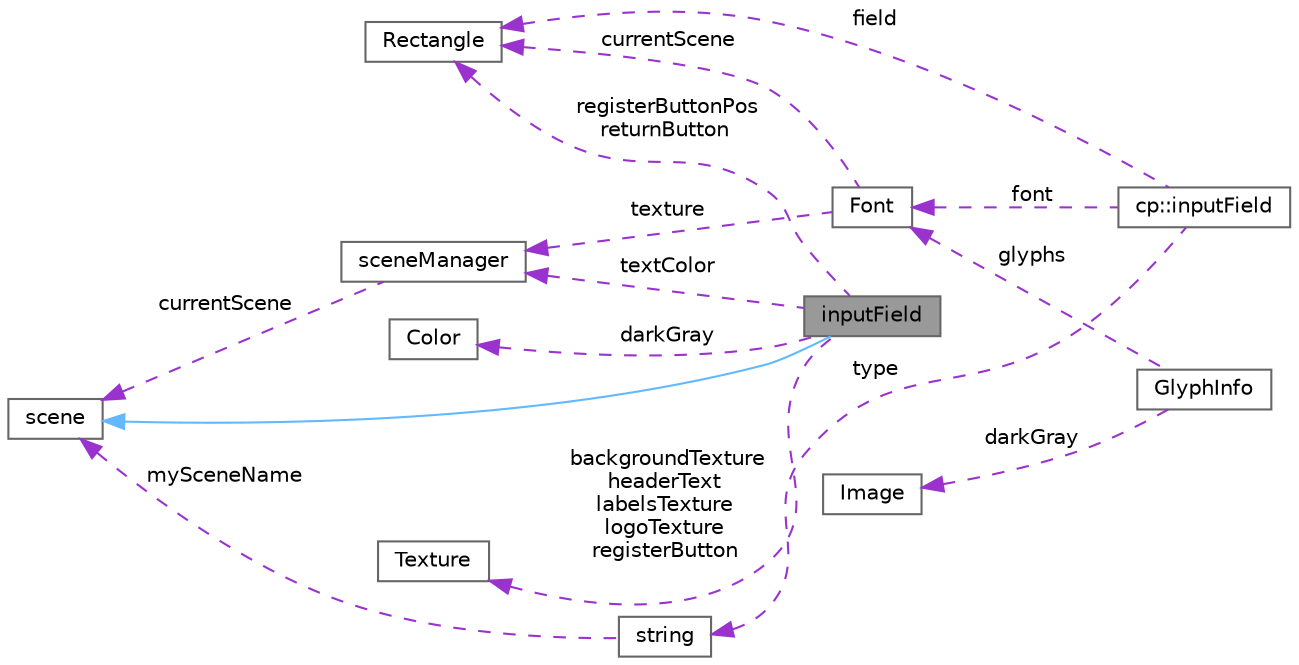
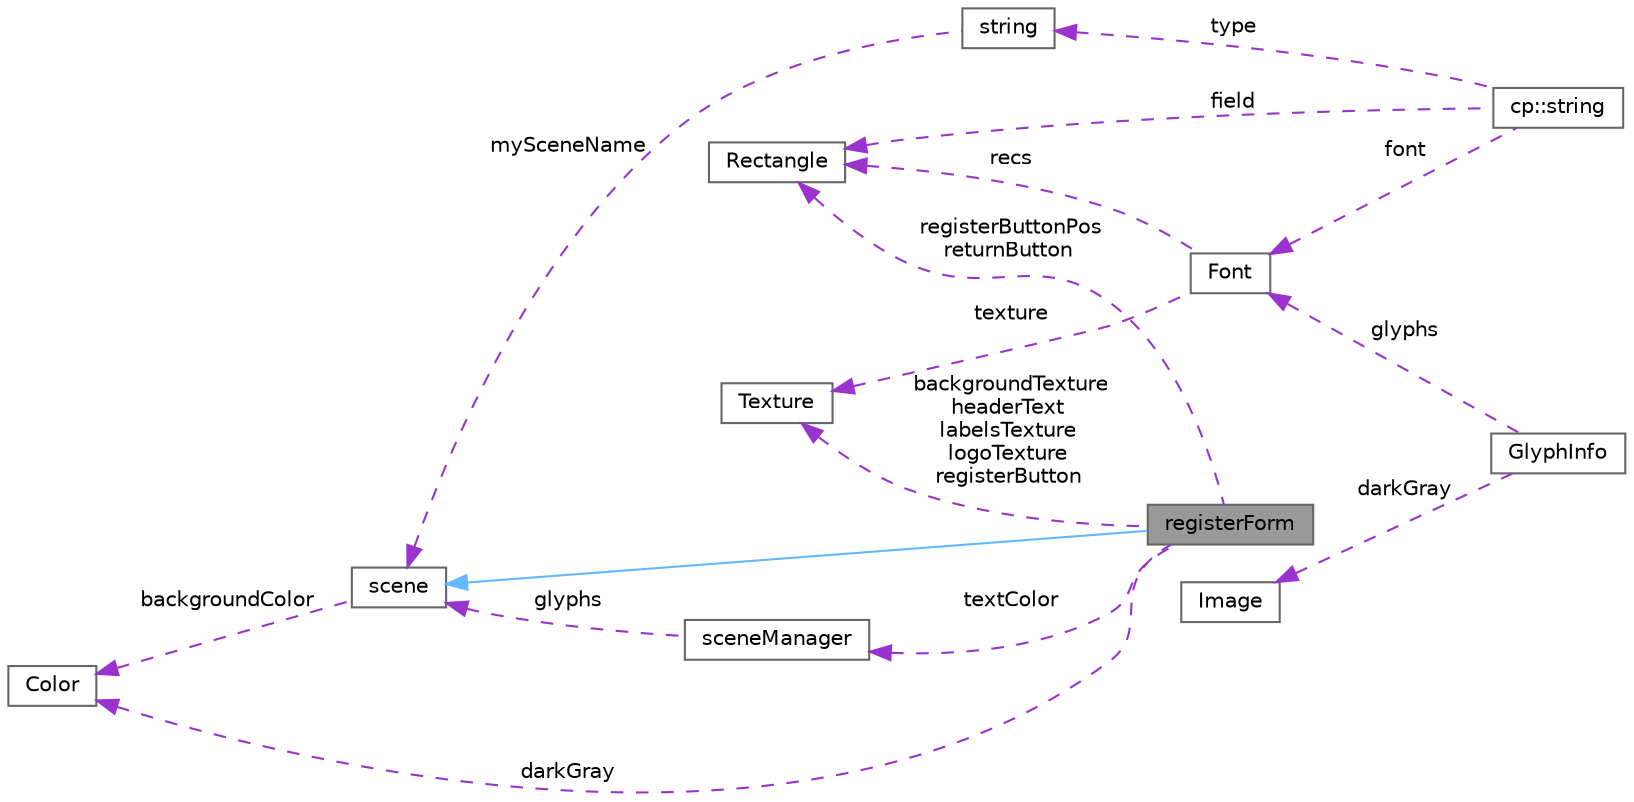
  digraph {
    rankdir=LR
    node [color=gray40 fillcolor=white fontname=Helvetica fontsize=10 shape=box style=filled]
    edge [color=darkorchid3 dir=back fontname=Helvetica fontsize=10 labelfontname=Helvetica labelfontsize=10 style=dashed]
-   n1 [fillcolor=grey60 fontcolor=black height=0.2 label=inputField width=0.4]
+   n1 [fillcolor=grey60 fontcolor=black height=0.2 label=registerForm width=0.4]
    n2 [height=0.2 label=scene width=0.4]
    n3 [height=0.2 label=sceneManager width=0.4]
    n4 [height=0.2 label=string width=0.4]
-   n5 [height=0.2 label="cp::inputField" width=0.4]
+   n5 [height=0.2 label="cp::string" width=0.4]
    n6 [height=0.2 label=Color width=0.4]
    n7 [height=0.2 label=Rectangle width=0.4]
    n8 [height=0.2 label=Font width=0.4]
    n9 [height=0.2 label=GlyphInfo width=0.4]
    n10 [height=0.2 label=Texture width=0.4]
    n11 [height=0.2 label=Image width=0.4]
    n2 -> n1 [color=steelblue1 style=solid]
-   n2 -> n3 [label=" currentScene"]
+   n2 -> n3 [label=" glyphs"]
    n2 -> n4 [label=" mySceneName"]
    n3 -> n1 [label=" textColor"]
    n4 -> n5 [label=" type"]
    n6 -> n1 [label=" darkGray"]
+   n6 -> n2 [label=" backgroundColor"]
    n7 -> n1 [label=" registerButtonPos\nreturnButton"]
    n7 -> n5 [label=" field"]
-   n7 -> n8 [label=" currentScene"]
+   n7 -> n8 [label=" recs"]
    n8 -> n5 [label=" font"]
    n8 -> n9 [label=" glyphs"]
    n10 -> n1 [label=" backgroundTexture\nheaderText\nlabelsTexture\nlogoTexture\nregisterButton"]
-   n3 -> n8 [label=" texture"]
+   n10 -> n8 [label=" texture"]
    n11 -> n9 [label=" darkGray"]
  }
